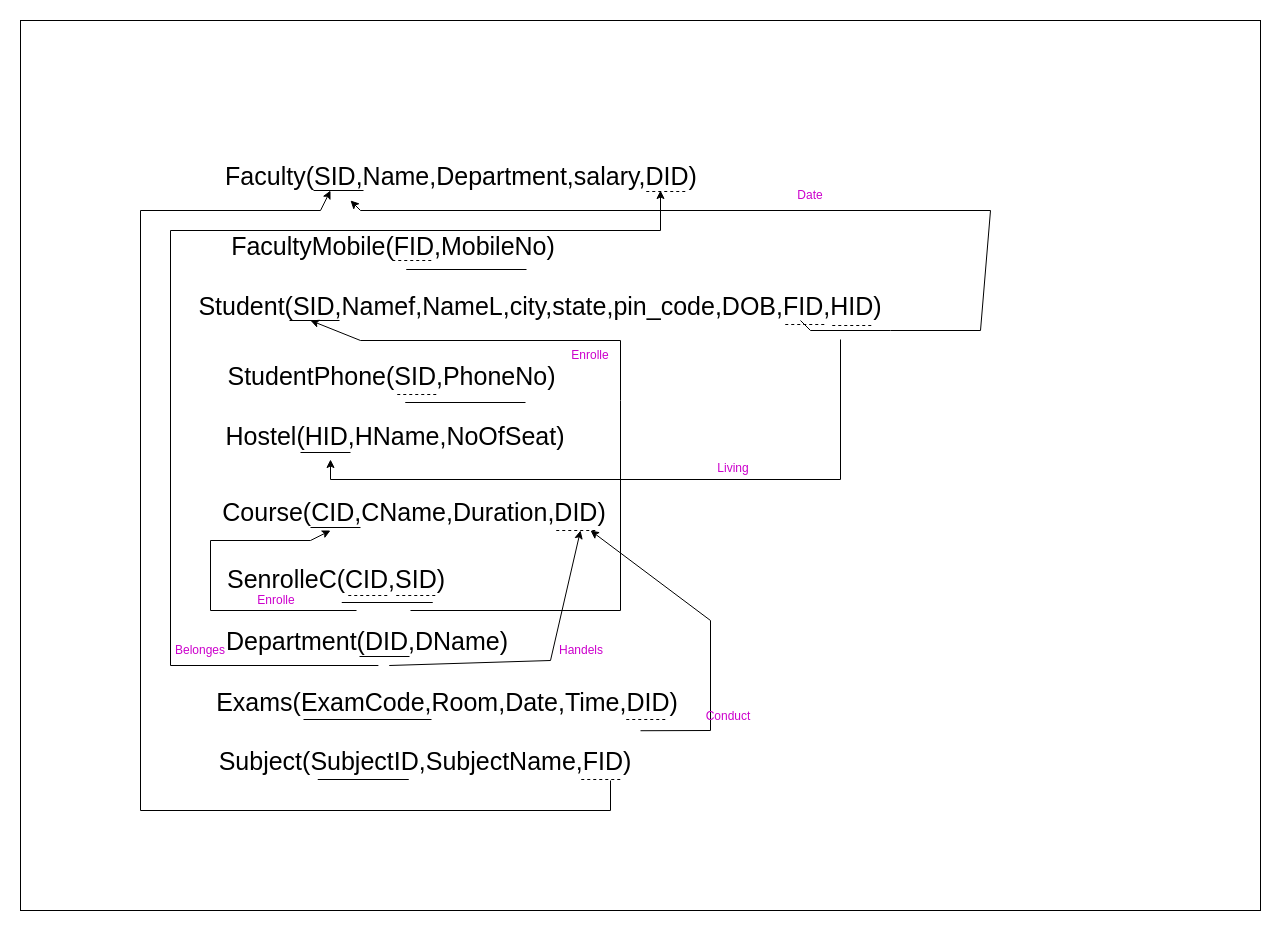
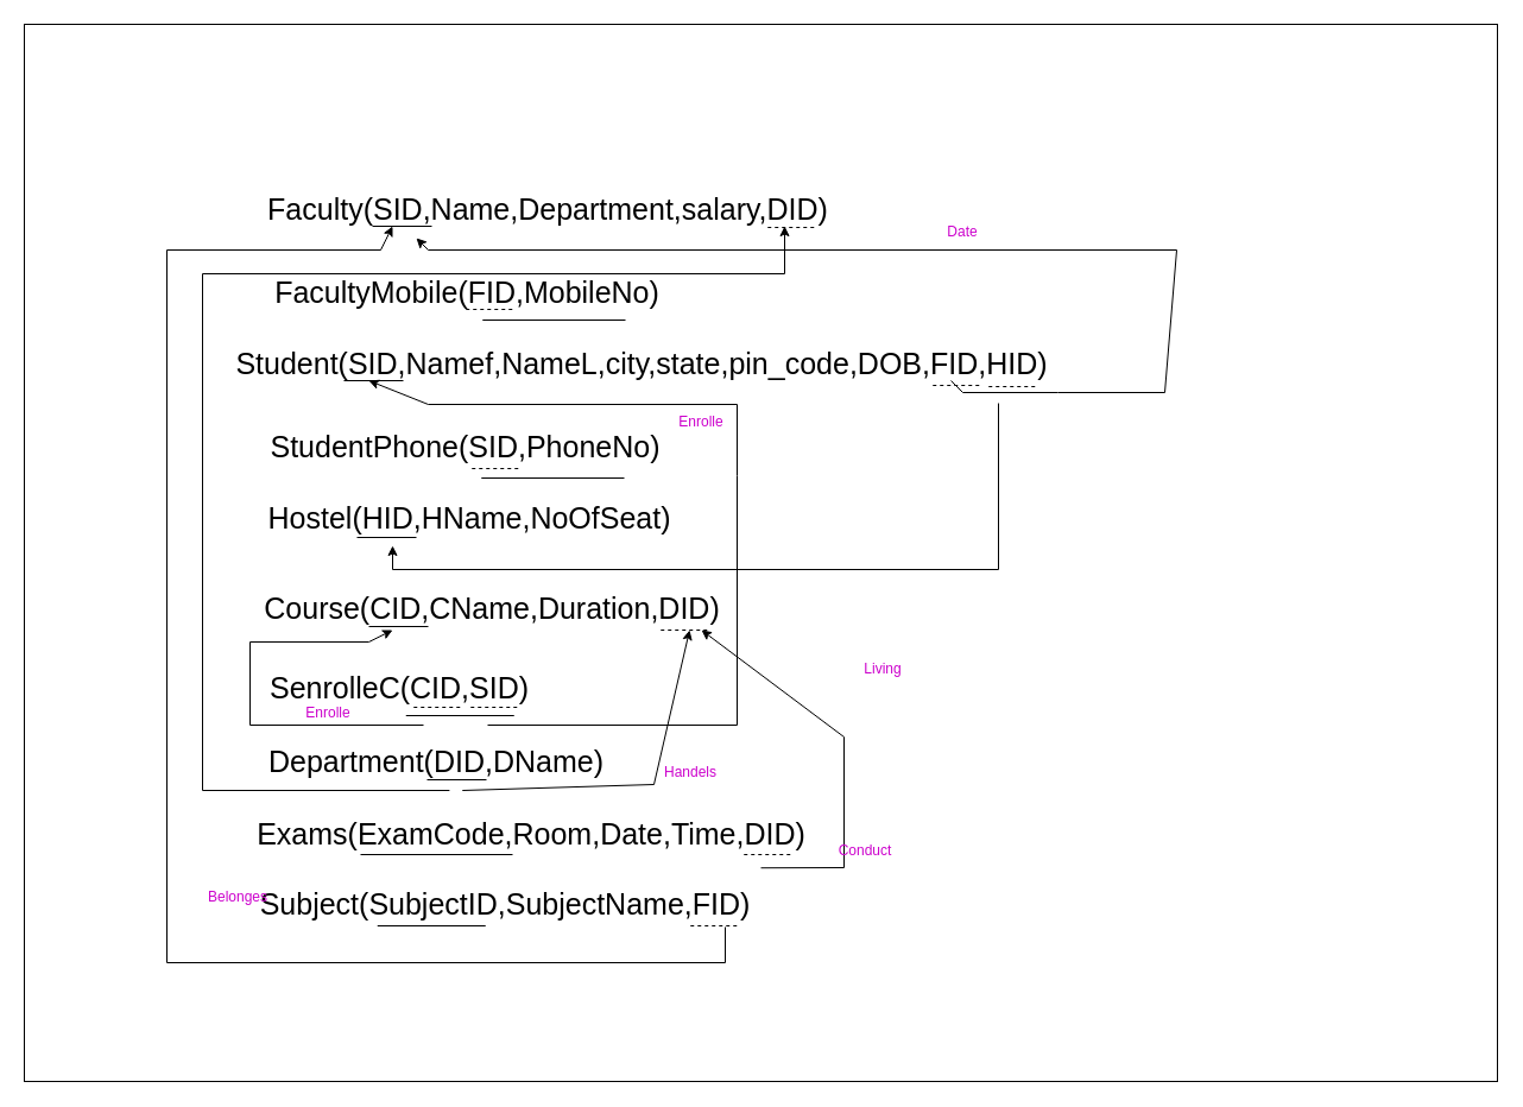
  <mxCell id="0" />
  <mxCell id="1" parent="0" />
  <mxCell id="2" value="" style="rounded=0;whiteSpace=wrap;html=1;" vertex="1" parent="1"><mxGeometry y="20" width="1240" height="890" as="geometry" x="20" /></mxCell>
  <mxCell id="3" value="&lt;span style=&quot;font-size: 25px; text-wrap: nowrap;&quot;&gt;Faculty(SID,Name,Department,salary,DID)&lt;/span&gt;" style="text;html=1;align=center;verticalAlign=middle;whiteSpace=wrap;rounded=0;" vertex="1" parent="1"><mxGeometry x="431" y="150" width="60" height="50" as="geometry" /></mxCell>
  <mxCell id="4" value="&lt;span style=&quot;font-size: 25px; text-wrap: nowrap;&quot;&gt;FacultyMobile(FID,MobileNo)&lt;/span&gt;" style="text;html=1;align=center;verticalAlign=middle;whiteSpace=wrap;rounded=0;" vertex="1" parent="1"><mxGeometry x="363" y="220" width="60" height="50" as="geometry" /></mxCell>
  <mxCell id="5" value="&lt;span style=&quot;font-size: 25px; text-wrap: nowrap;&quot;&gt;StudentPhone(SID,PhoneNo)&lt;/span&gt;" style="text;html=1;align=center;verticalAlign=middle;whiteSpace=wrap;rounded=0;" vertex="1" parent="1"><mxGeometry x="362.5" y="350" width="57" height="50" as="geometry" /></mxCell>
  <mxCell id="6" value="&lt;span style=&quot;font-size: 25px; text-wrap: nowrap;&quot;&gt;Student(SID,Namef,NameL,city,state,pin_code,DOB,FID,HID)&lt;/span&gt;" style="text;html=1;align=center;verticalAlign=middle;whiteSpace=wrap;rounded=0;" vertex="1" parent="1"><mxGeometry x="510" y="280" width="60" height="50" as="geometry" /></mxCell>
  <mxCell id="7" value="&lt;span style=&quot;font-size: 25px; text-wrap: nowrap;&quot;&gt;Hostel(HID,HName,NoOfSeat)&lt;/span&gt;" style="text;html=1;align=center;verticalAlign=middle;whiteSpace=wrap;rounded=0;" vertex="1" parent="1"><mxGeometry x="373.25" y="410" width="43.5" height="50" as="geometry" /></mxCell>
  <mxCell id="8" value="&lt;span style=&quot;font-size: 25px; text-wrap: nowrap;&quot;&gt;Course(CID,CName,Duration,DID)&lt;/span&gt;" style="text;html=1;align=center;verticalAlign=middle;whiteSpace=wrap;rounded=0;" vertex="1" parent="1"><mxGeometry x="392.25" y="486" width="43.5" height="50" as="geometry" /></mxCell>
  <mxCell id="9" value="&lt;span style=&quot;font-size: 25px; text-wrap: nowrap;&quot;&gt;Department(DID,DName)&lt;/span&gt;" style="text;html=1;align=center;verticalAlign=middle;whiteSpace=wrap;rounded=0;" vertex="1" parent="1"><mxGeometry x="345.25" y="615" width="43.5" height="50" as="geometry" /></mxCell>
  <mxCell id="10" value="&lt;span style=&quot;font-size: 25px; text-wrap: nowrap;&quot;&gt;Exams(ExamCode,Room,Date,Time,DID)&lt;/span&gt;" style="text;html=1;align=center;verticalAlign=middle;whiteSpace=wrap;rounded=0;" vertex="1" parent="1"><mxGeometry x="425.25" y="676" width="43.5" height="50" as="geometry" /></mxCell>
  <mxCell id="11" value="&lt;span style=&quot;font-size: 25px; text-wrap: nowrap;&quot;&gt;Subject(SubjectID,SubjectName,FID)&lt;/span&gt;" style="text;html=1;align=center;verticalAlign=middle;whiteSpace=wrap;rounded=0;" vertex="1" parent="1"><mxGeometry x="403.25" y="735" width="43.5" height="50" as="geometry" /></mxCell>
  <mxCell id="12" value="" style="endArrow=none;html=1;rounded=0;" edge="1" parent="1"><mxGeometry width="50" height="50" relative="1" as="geometry"><mxPoint x="313" y="190" as="sourcePoint" /><mxPoint x="363" y="190" as="targetPoint" /></mxGeometry></mxCell>
  <mxCell id="13" value="" style="endArrow=none;html=1;rounded=0;" edge="1" parent="1"><mxGeometry width="50" height="50" relative="1" as="geometry"><mxPoint x="405.75" y="269" as="sourcePoint" /><mxPoint x="526" y="269" as="targetPoint" /></mxGeometry></mxCell>
  <mxCell id="14" value="" style="endArrow=none;dashed=1;html=1;rounded=0;" edge="1" parent="1"><mxGeometry width="50" height="50" relative="1" as="geometry"><mxPoint x="391.75" y="260" as="sourcePoint" /><mxPoint x="431.75" y="260" as="targetPoint" /></mxGeometry></mxCell>
  <mxCell id="15" value="" style="endArrow=none;html=1;rounded=0;" edge="1" parent="1"><mxGeometry width="50" height="50" relative="1" as="geometry"><mxPoint x="289" y="320" as="sourcePoint" /><mxPoint x="339" y="320" as="targetPoint" /></mxGeometry></mxCell>
  <mxCell id="16" value="" style="endArrow=none;dashed=1;html=1;rounded=0;" edge="1" parent="1"><mxGeometry width="50" height="50" relative="1" as="geometry"><mxPoint x="396.75" y="394" as="sourcePoint" /><mxPoint x="436.75" y="394" as="targetPoint" /></mxGeometry></mxCell>
  <mxCell id="17" value="" style="endArrow=none;html=1;rounded=0;" edge="1" parent="1"><mxGeometry width="50" height="50" relative="1" as="geometry"><mxPoint x="404.75" y="402" as="sourcePoint" /><mxPoint x="525" y="402" as="targetPoint" /></mxGeometry></mxCell>
  <mxCell id="18" value="" style="endArrow=none;html=1;rounded=0;" edge="1" parent="1"><mxGeometry width="50" height="50" relative="1" as="geometry"><mxPoint x="300" y="452" as="sourcePoint" /><mxPoint x="350" y="452" as="targetPoint" /></mxGeometry></mxCell>
  <mxCell id="19" value="" style="endArrow=none;html=1;rounded=0;" edge="1" parent="1"><mxGeometry width="50" height="50" relative="1" as="geometry"><mxPoint x="310" y="527" as="sourcePoint" /><mxPoint x="360" y="527" as="targetPoint" /></mxGeometry></mxCell>
  <mxCell id="20" value="" style="endArrow=none;html=1;rounded=0;" edge="1" parent="1"><mxGeometry width="50" height="50" relative="1" as="geometry"><mxPoint x="359" y="656" as="sourcePoint" /><mxPoint x="409" y="656" as="targetPoint" /></mxGeometry></mxCell>
  <mxCell id="21" value="" style="endArrow=none;html=1;rounded=0;" edge="1" parent="1"><mxGeometry width="50" height="50" relative="1" as="geometry"><mxPoint x="317.25" y="779" as="sourcePoint" /><mxPoint x="408.25" y="779" as="targetPoint" /></mxGeometry></mxCell>
  <mxCell id="22" value="" style="endArrow=none;html=1;rounded=0;" edge="1" parent="1"><mxGeometry width="50" height="50" relative="1" as="geometry"><mxPoint x="303" y="719" as="sourcePoint" /><mxPoint x="431" y="719" as="targetPoint" /></mxGeometry></mxCell>
  <mxCell id="23" value="&lt;span style=&quot;font-size: 25px; text-wrap: nowrap;&quot;&gt;SenrolleC(CID,SID)&lt;/span&gt;" style="text;html=1;align=center;verticalAlign=middle;whiteSpace=wrap;rounded=0;" vertex="1" parent="1"><mxGeometry x="306.25" y="553" width="60" height="50" as="geometry" /></mxCell>
  <mxCell id="24" value="" style="endArrow=none;dashed=1;html=1;rounded=0;" edge="1" parent="1"><mxGeometry width="50" height="50" relative="1" as="geometry"><mxPoint x="347.75" y="595" as="sourcePoint" /><mxPoint x="387.75" y="595" as="targetPoint" /></mxGeometry></mxCell>
  <mxCell id="25" value="" style="endArrow=none;dashed=1;html=1;rounded=0;" edge="1" parent="1"><mxGeometry width="50" height="50" relative="1" as="geometry"><mxPoint x="395.75" y="595" as="sourcePoint" /><mxPoint x="435.75" y="595" as="targetPoint" /></mxGeometry></mxCell>
  <mxCell id="26" value="" style="endArrow=none;html=1;rounded=0;" edge="1" parent="1"><mxGeometry width="50" height="50" relative="1" as="geometry"><mxPoint x="341.25" y="602" as="sourcePoint" /><mxPoint x="432.25" y="602" as="targetPoint" /></mxGeometry></mxCell>
  <mxCell id="27" value="" style="endArrow=none;dashed=1;html=1;rounded=0;" edge="1" parent="1"><mxGeometry width="50" height="50" relative="1" as="geometry"><mxPoint x="784.75" y="324" as="sourcePoint" /><mxPoint x="824.75" y="324" as="targetPoint" /></mxGeometry></mxCell>
  <mxCell id="28" value="" style="endArrow=classic;html=1;rounded=0;fontColor=#0000FF;" edge="1" parent="1"><mxGeometry width="50" height="50" relative="1" as="geometry"><mxPoint x="800" y="320" as="sourcePoint" /><mxPoint x="350" y="200" as="targetPoint" /><Array as="points"><mxPoint x="810" y="330" /><mxPoint x="890" y="330" /><mxPoint x="980" y="330" /><mxPoint x="990" y="210" /><mxPoint x="360" y="210" /></Array></mxGeometry></mxCell>
  <mxCell id="29" value="Date" style="text;html=1;align=center;verticalAlign=middle;whiteSpace=wrap;rounded=0;fontColor=#CC00CC;" vertex="1" parent="1"><mxGeometry x="780" y="180" width="60" height="30" as="geometry" /></mxCell>
  <mxCell id="30" value="" style="endArrow=none;dashed=1;html=1;rounded=0;" edge="1" parent="1"><mxGeometry width="50" height="50" relative="1" as="geometry"><mxPoint x="580.75" y="779" as="sourcePoint" /><mxPoint x="620.75" y="779" as="targetPoint" /></mxGeometry></mxCell>
  <mxCell id="31" value="" style="endArrow=classic;html=1;rounded=0;" edge="1" parent="1"><mxGeometry width="50" height="50" relative="1" as="geometry"><mxPoint x="610" y="780" as="sourcePoint" /><mxPoint x="330" y="190" as="targetPoint" /><Array as="points"><mxPoint x="610" y="810" /><mxPoint x="140" y="810" /><mxPoint x="140" y="210" /><mxPoint x="320" y="210" /></Array></mxGeometry></mxCell>
  <mxCell id="32" value="" style="endArrow=none;dashed=1;html=1;rounded=0;" edge="1" parent="1"><mxGeometry width="50" height="50" relative="1" as="geometry"><mxPoint x="645.75" y="191" as="sourcePoint" /><mxPoint x="685.75" y="191" as="targetPoint" /></mxGeometry></mxCell>
  <mxCell id="33" value="" style="endArrow=classic;html=1;rounded=0;exitX=0.75;exitY=1;exitDx=0;exitDy=0;" edge="1" parent="1" source="9"><mxGeometry width="50" height="50" relative="1" as="geometry"><mxPoint x="-40" y="530" as="sourcePoint" /><mxPoint x="660" y="190" as="targetPoint" /><Array as="points"><mxPoint x="170" y="665" /><mxPoint x="170" y="230" /><mxPoint x="660" y="230" /></Array></mxGeometry></mxCell>
- <mxCell id="34" value="Belonges" style="text;html=1;align=center;verticalAlign=middle;whiteSpace=wrap;rounded=0;fontColor=#CC00CC;" vertex="1" parent="1"><mxGeometry x="170" y="635" width="60" height="30" as="geometry" /></mxCell>
+ <mxCell id="34" value="Belonges" style="text;html=1;align=center;verticalAlign=middle;whiteSpace=wrap;rounded=0;fontColor=#CC00CC;" vertex="1" parent="1"><mxGeometry x="170" y="740" width="60" height="30" as="geometry" /></mxCell>
  <mxCell id="35" value="" style="endArrow=none;dashed=1;html=1;rounded=0;" edge="1" parent="1"><mxGeometry width="50" height="50" relative="1" as="geometry"><mxPoint x="831.75" y="325" as="sourcePoint" /><mxPoint x="871.75" y="325" as="targetPoint" /></mxGeometry></mxCell>
  <mxCell id="36" value="" style="endArrow=classic;html=1;rounded=0;" edge="1" parent="1"><mxGeometry width="50" height="50" relative="1" as="geometry"><mxPoint x="840" y="339" as="sourcePoint" /><mxPoint x="330" y="459" as="targetPoint" /><Array as="points"><mxPoint x="840" y="479" /><mxPoint x="330" y="479" /></Array></mxGeometry></mxCell>
- <mxCell id="37" value="Living" style="text;html=1;align=center;verticalAlign=middle;whiteSpace=wrap;rounded=0;fontColor=#CC00CC;" vertex="1" parent="1"><mxGeometry x="703" y="453" width="60" height="30" as="geometry" /></mxCell>
+ <mxCell id="37" value="Living" style="text;html=1;align=center;verticalAlign=middle;whiteSpace=wrap;rounded=0;fontColor=#CC00CC;" vertex="1" parent="1"><mxGeometry x="713" y="548" width="60" height="30" as="geometry" /></mxCell>
  <mxCell id="38" value="" style="endArrow=classic;html=1;rounded=0;" edge="1" parent="1"><mxGeometry width="50" height="50" relative="1" as="geometry"><mxPoint x="410" y="610" as="sourcePoint" /><mxPoint x="310" y="320" as="targetPoint" /><Array as="points"><mxPoint x="620" y="610" /><mxPoint x="620" y="400" /><mxPoint x="620" y="340" /><mxPoint x="360" y="340" /></Array></mxGeometry></mxCell>
  <mxCell id="39" value="" style="endArrow=classic;html=1;rounded=0;" edge="1" parent="1"><mxGeometry width="50" height="50" relative="1" as="geometry"><mxPoint x="356" y="610" as="sourcePoint" /><mxPoint x="330" y="530" as="targetPoint" /><Array as="points"><mxPoint x="210" y="610" /><mxPoint x="210" y="540" /><mxPoint x="310" y="540" /></Array></mxGeometry></mxCell>
  <mxCell id="40" value="Enrolle" style="text;html=1;align=center;verticalAlign=middle;whiteSpace=wrap;rounded=0;fontColor=#CC00CC;" vertex="1" parent="1"><mxGeometry x="560" y="340" width="60" height="30" as="geometry" /></mxCell>
  <mxCell id="41" value="Enrolle" style="text;html=1;align=center;verticalAlign=middle;whiteSpace=wrap;rounded=0;fontColor=#CC00CC;" vertex="1" parent="1"><mxGeometry x="246.25" y="585" width="60" height="30" as="geometry" /></mxCell>
  <mxCell id="42" value="" style="endArrow=none;dashed=1;html=1;rounded=0;" edge="1" parent="1"><mxGeometry width="50" height="50" relative="1" as="geometry"><mxPoint x="555.75" y="530" as="sourcePoint" /><mxPoint x="595.75" y="530" as="targetPoint" /></mxGeometry></mxCell>
  <mxCell id="43" value="" style="endArrow=classic;html=1;rounded=0;exitX=1;exitY=1;exitDx=0;exitDy=0;" edge="1" parent="1" source="9"><mxGeometry width="50" height="50" relative="1" as="geometry"><mxPoint x="650" y="570" as="sourcePoint" /><mxPoint x="580" y="530" as="targetPoint" /><Array as="points"><mxPoint x="550" y="660" /></Array></mxGeometry></mxCell>
  <mxCell id="44" value="Handels" style="text;html=1;align=center;verticalAlign=middle;whiteSpace=wrap;rounded=0;fontColor=#CC00CC;" vertex="1" parent="1"><mxGeometry x="551" y="635" width="60" height="30" as="geometry" /></mxCell>
  <mxCell id="45" value="" style="endArrow=none;dashed=1;html=1;rounded=0;" edge="1" parent="1"><mxGeometry width="50" height="50" relative="1" as="geometry"><mxPoint x="625.75" y="719" as="sourcePoint" /><mxPoint x="665.75" y="719" as="targetPoint" /></mxGeometry></mxCell>
  <mxCell id="46" value="" style="endArrow=classic;html=1;rounded=0;exitX=0.5;exitY=0.798;exitDx=0;exitDy=0;exitPerimeter=0;" edge="1" parent="1" source="2"><mxGeometry width="50" height="50" relative="1" as="geometry"><mxPoint x="650" y="570" as="sourcePoint" /><mxPoint x="590" y="530" as="targetPoint" /><Array as="points"><mxPoint x="710" y="730" /><mxPoint x="710" y="620" /></Array></mxGeometry></mxCell>
  <mxCell id="47" value="Conduct" style="text;html=1;align=center;verticalAlign=middle;whiteSpace=wrap;rounded=0;fontColor=#CC00CC;" vertex="1" parent="1"><mxGeometry x="698" y="701" width="60" height="30" as="geometry" /></mxCell>
